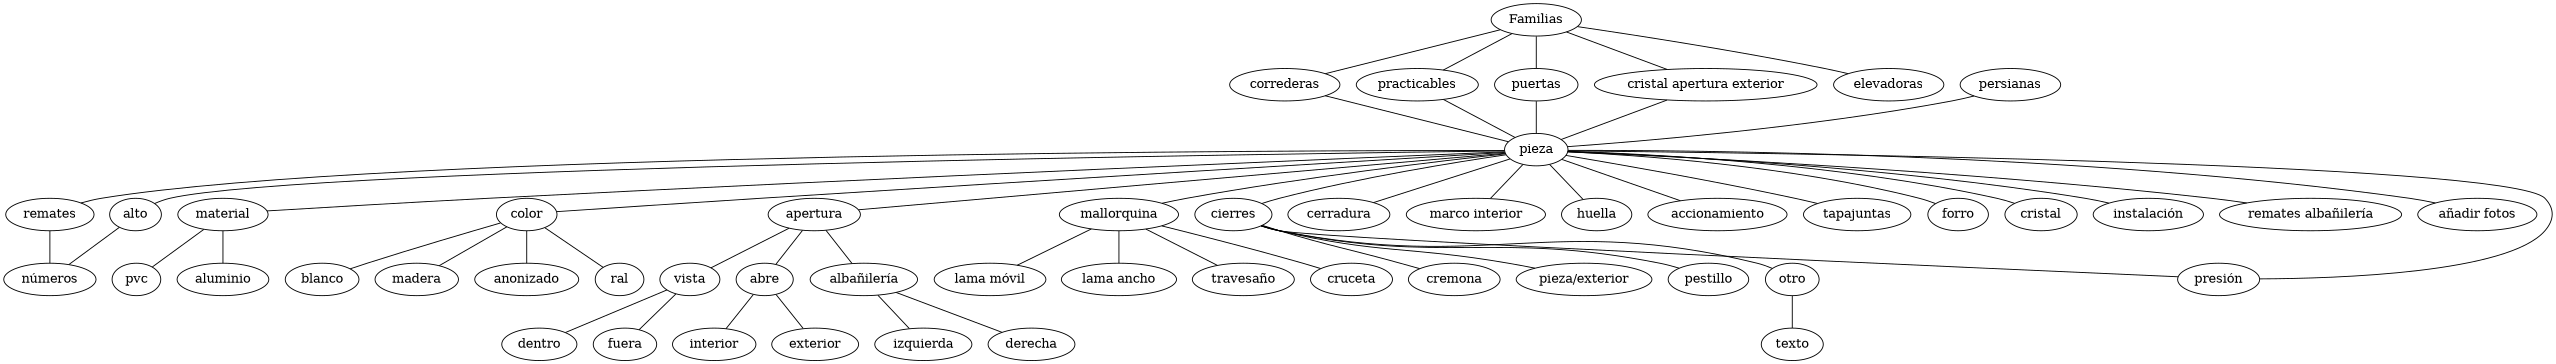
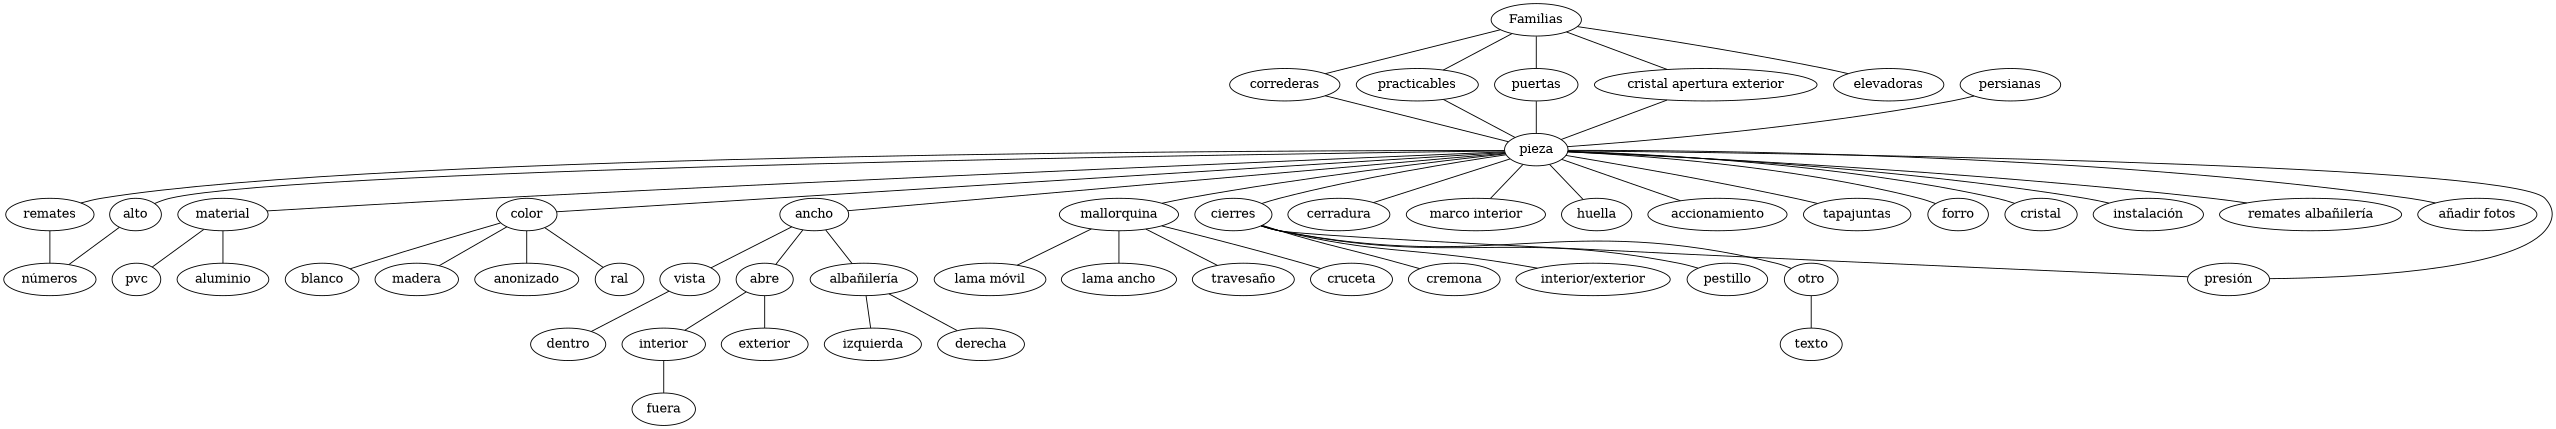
  graph {
    Familias
    correderas
    practicables
    puertas
    n5 [label="cristal apertura exterior"]
    elevadoras
    pieza
    persianas
    n9 [label=remates]
    alto
    material
    color
-   apertura
+   apertura [label=ancho]
    mallorquina
    cierres
    cerradura
    "marco interior"
    huella
    accionamiento
    tapajuntas
    forro
    cristal
    "instalación"
    "remates albañilería"
    "añadir fotos"
    "números"
    pvc
    aluminio
    blanco
    madera
    anonizado
    ral
    vista
    abre
    n35 [label="albañilería"]
    "lama móvil"
    n37 [label="lama ancho"]
    "travesaño"
    cruceta
    cremona
-   "interior/exterior" [label="pieza/exterior"]
+   "interior/exterior"
    pestillo
    "presión"
    otro
    dentro
    fuera
    interior
    exterior
    izquierda
    derecha
    texto
    Familias -- correderas
    Familias -- practicables
    Familias -- puertas
    Familias -- n5
    Familias -- elevadoras
    correderas -- pieza
    practicables -- pieza
    puertas -- pieza
    n5 -- pieza
    pieza -- n9
    pieza -- alto
    pieza -- material
    pieza -- color
    pieza -- apertura
    pieza -- mallorquina
    pieza -- cierres
    pieza -- cerradura
    pieza -- "marco interior"
    pieza -- huella
    pieza -- accionamiento
    pieza -- tapajuntas
    pieza -- forro
    pieza -- cristal
    pieza -- "instalación"
    pieza -- "remates albañilería"
    pieza -- "añadir fotos"
    persianas -- pieza
    n9 -- "números"
    alto -- "números"
    material -- pvc
    material -- aluminio
    color -- blanco
    color -- madera
    color -- anonizado
    color -- ral
    apertura -- vista
    apertura -- abre
    apertura -- n35
    mallorquina -- "lama móvil"
    mallorquina -- n37
    mallorquina -- "travesaño"
    mallorquina -- cruceta
    cierres -- cremona
    cierres -- "interior/exterior"
    cierres -- pestillo
    cierres -- "presión"
    cierres -- otro
    vista -- dentro
-   vista -- fuera
+   interior -- fuera
    abre -- interior
    abre -- exterior
    n35 -- izquierda
    n35 -- derecha
    "presión" -- pieza
    otro -- texto
  }
